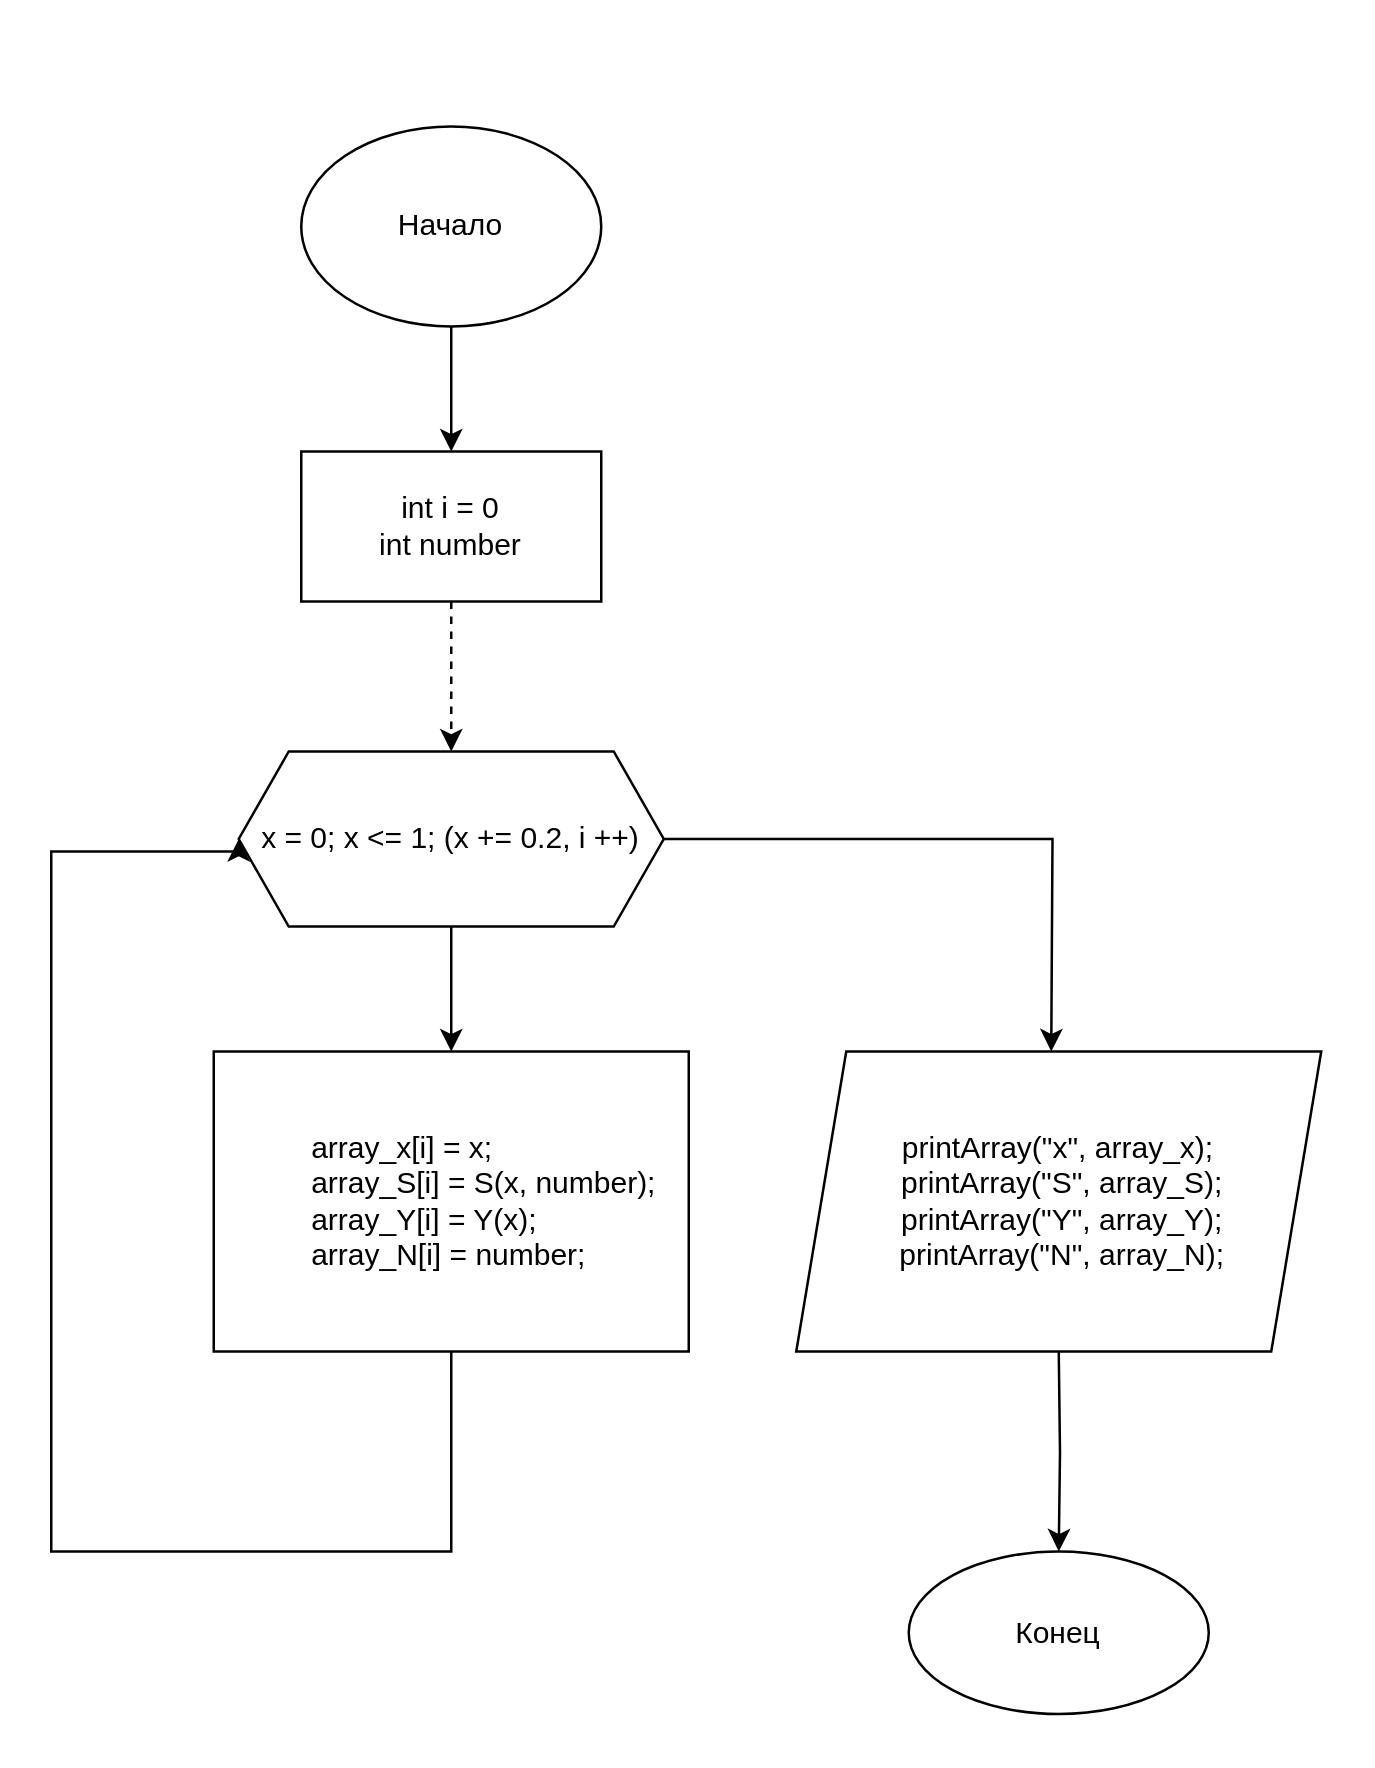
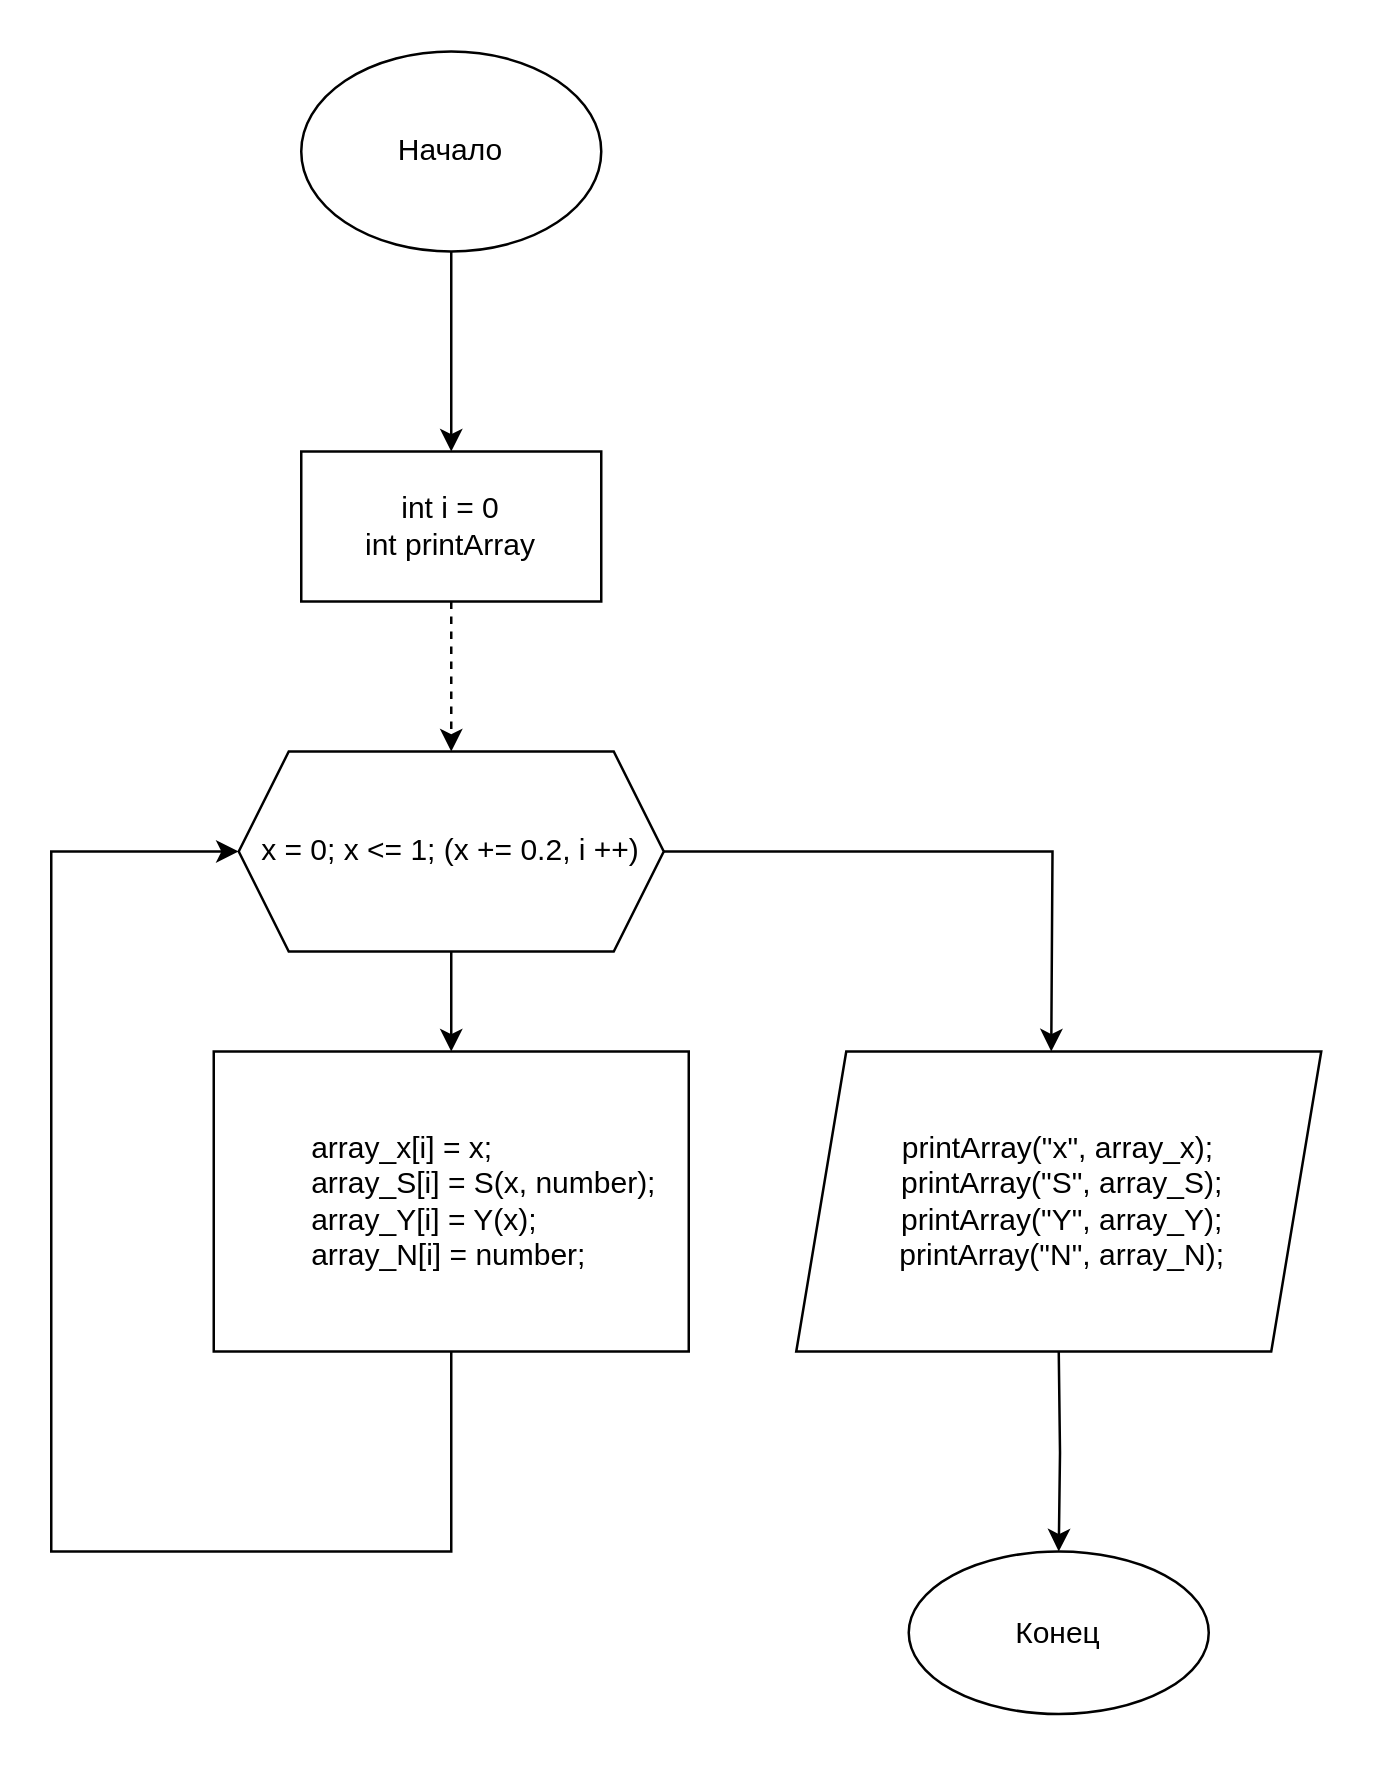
  <mxCell id="0" />
  <mxCell id="1" parent="0" />
  <mxCell id="2" value="" style="edgeStyle=orthogonalEdgeStyle;rounded=0;orthogonalLoop=1;jettySize=auto;html=1;" parent="1" source="3" edge="1"><mxGeometry relative="1" as="geometry"><mxPoint x="180" y="180" as="targetPoint" /></mxGeometry></mxCell>
- <mxCell id="3" value="Начало" style="ellipse;whiteSpace=wrap;html=1;" parent="1" vertex="1"><mxGeometry x="120" y="50" width="120" height="80" as="geometry" /></mxCell>
+ <mxCell id="3" value="Начало" style="ellipse;whiteSpace=wrap;html=1;" parent="1" vertex="1"><mxGeometry x="120" y="20" width="120" height="80" as="geometry" /></mxCell>
  <mxCell id="4" value="&lt;div style=&quot;text-align: left&quot;&gt;&amp;nbsp; &amp;nbsp; &amp;nbsp; &amp;nbsp; array_x[i] = x;&lt;/div&gt;&lt;div&gt;&amp;nbsp; &amp;nbsp; &amp;nbsp; &amp;nbsp; array_S[i] = S(x, number);&lt;/div&gt;&lt;div style=&quot;text-align: left&quot;&gt;&amp;nbsp; &amp;nbsp; &amp;nbsp; &amp;nbsp; array_Y[i] = Y(x);&lt;/div&gt;&lt;div style=&quot;text-align: left&quot;&gt;&amp;nbsp; &amp;nbsp; &amp;nbsp; &amp;nbsp; array_N[i] = number;&lt;/div&gt;" style="rounded=0;whiteSpace=wrap;html=1;" parent="1" vertex="1"><mxGeometry x="85" y="420" width="190" height="120" as="geometry" /></mxCell>
  <mxCell id="5" style="edgeStyle=orthogonalEdgeStyle;rounded=0;orthogonalLoop=1;jettySize=auto;html=1;exitX=0.5;exitY=1;exitDx=0;exitDy=0;entryX=0;entryY=0.5;entryDx=0;entryDy=0;" parent="1" source="4" target="10" edge="1"><mxGeometry relative="1" as="geometry"><mxPoint x="60" y="340" as="targetPoint" /><mxPoint x="180" y="640" as="sourcePoint" /><Array as="points"><mxPoint x="180" y="620" /><mxPoint x="20" y="620" /><mxPoint x="20" y="340" /></Array></mxGeometry></mxCell>
  <mxCell id="6" style="edgeStyle=orthogonalEdgeStyle;rounded=0;orthogonalLoop=1;jettySize=auto;html=1;" parent="1" target="11" edge="1"><mxGeometry relative="1" as="geometry"><mxPoint x="423" y="620" as="targetPoint" /><mxPoint x="423" y="540" as="sourcePoint" /></mxGeometry></mxCell>
  <mxCell id="7" value="printArray(&quot;x&quot;, array_x);&lt;br&gt;&lt;div&gt;&amp;nbsp;printArray(&quot;S&quot;, array_S);&lt;/div&gt;&lt;div&gt;&lt;div&gt;&amp;nbsp;printArray(&quot;Y&quot;, array_Y);&lt;/div&gt;&lt;div&gt;&amp;nbsp;printArray(&quot;N&quot;, array_N);&lt;/div&gt;&lt;/div&gt;" style="shape=parallelogram;perimeter=parallelogramPerimeter;whiteSpace=wrap;html=1;fixedSize=1;align=center;" parent="1" vertex="1"><mxGeometry x="318" y="420" width="210" height="120" as="geometry" /></mxCell>
  <mxCell id="8" style="edgeStyle=orthogonalEdgeStyle;rounded=0;orthogonalLoop=1;jettySize=auto;html=1;exitX=0.5;exitY=1;exitDx=0;exitDy=0;entryX=0.5;entryY=0;entryDx=0;entryDy=0;" parent="1" source="10" target="4" edge="1"><mxGeometry relative="1" as="geometry" /></mxCell>
  <mxCell id="9" style="edgeStyle=orthogonalEdgeStyle;rounded=0;orthogonalLoop=1;jettySize=auto;html=1;exitX=1;exitY=0.5;exitDx=0;exitDy=0;" parent="1" source="10" edge="1"><mxGeometry relative="1" as="geometry"><mxPoint x="420" y="420" as="targetPoint" /></mxGeometry></mxCell>
- <mxCell id="10" value="x = 0; x &amp;lt;= 1; (x += 0.2, i ++)" style="shape=hexagon;perimeter=hexagonPerimeter2;whiteSpace=wrap;html=1;fixedSize=1;" parent="1" vertex="1"><mxGeometry x="95" y="300" width="170" height="70" as="geometry" /></mxCell>
+ <mxCell id="10" value="x = 0; x &amp;lt;= 1; (x += 0.2, i ++)" style="shape=hexagon;perimeter=hexagonPerimeter2;whiteSpace=wrap;html=1;fixedSize=1;" parent="1" vertex="1"><mxGeometry x="95" y="300" width="170" height="80" as="geometry" /></mxCell>
  <mxCell id="11" value="Конец" style="ellipse;whiteSpace=wrap;html=1;" parent="1" vertex="1"><mxGeometry x="363" y="620" width="120" height="65" as="geometry" /></mxCell>
  <mxCell id="12" style="edgeStyle=orthogonalEdgeStyle;rounded=0;orthogonalLoop=1;jettySize=auto;html=1;entryX=0.5;entryY=0;entryDx=0;entryDy=0;dashed=1;" edge="1" parent="1" source="13" target="10"><mxGeometry relative="1" as="geometry" /></mxCell>
- <mxCell id="13" value="int i = 0&lt;br&gt;int number" style="rounded=0;whiteSpace=wrap;html=1;" vertex="1" parent="1"><mxGeometry x="120" y="180" width="120" height="60" as="geometry" /></mxCell>
+ <mxCell id="13" value="int i = 0&lt;br&gt;int printArray" style="rounded=0;whiteSpace=wrap;html=1;" vertex="1" parent="1"><mxGeometry x="120" y="180" width="120" height="60" as="geometry" /></mxCell>
